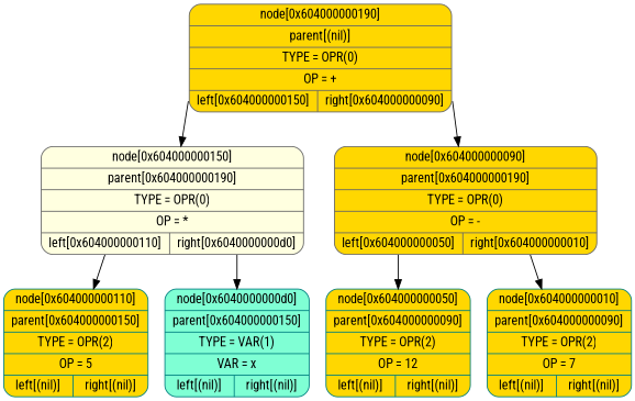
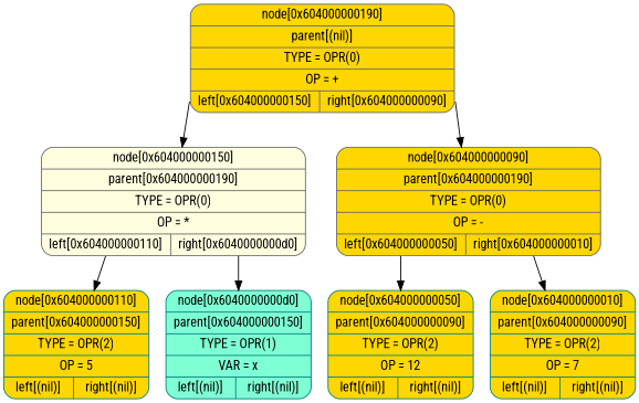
  digraph {
    fontname="Roboto Condensed"
    splines=line
    node [color=teal fillcolor=gold fontname="Roboto Condensed" shape=Mrecord style=filled]
    edge [fontname="Roboto Condensed" tailport=left]
    n1 [color=gray40 label="{node[0x604000000190] | parent[(nil)] |TYPE = OPR(0) | OP = + |  { <left>left[0x604000000150] | <right>right[0x604000000090] }}"]
    n2 [color=gray40 fillcolor=lightyellow label="{node[0x604000000150] | parent[0x604000000190] |TYPE = OPR(0) | OP = * |  { <left>left[0x604000000110] | <right>right[0x6040000000d0] }}"]
    n3 [color=gray40 label="{node[0x604000000090] | parent[0x604000000190] |TYPE = OPR(0) | OP = - |  { <left>left[0x604000000050] | <right>right[0x604000000010] }}"]
    n4 [label="{node[0x604000000110] | parent[0x604000000150] |TYPE = OPR(2) | OP = 5 |  { <left>left[(nil)] | <right>right[(nil)] }}"]
-   n5 [fillcolor=aquamarine label="{node[0x6040000000d0] | parent[0x604000000150] |TYPE = VAR(1) | VAR = x |  { <left>left[(nil)] | <right>right[(nil)] }}"]
+   n5 [fillcolor=aquamarine label="{node[0x6040000000d0] | parent[0x604000000150] |TYPE = OPR(1) | VAR = x |  { <left>left[(nil)] | <right>right[(nil)] }}"]
    n6 [label="{node[0x604000000050] | parent[0x604000000090] |TYPE = OPR(2) | OP = 12 |  { <left>left[(nil)] | <right>right[(nil)] }}"]
    n7 [label="{node[0x604000000010] | parent[0x604000000090] |TYPE = OPR(2) | OP = 7 |  { <left>left[(nil)] | <right>right[(nil)] }}"]
    n1 -> n2
    n1 -> n3 [tailport=right]
    n2 -> n4
    n2 -> n5 [tailport=right]
    n3 -> n6
    n3 -> n7 [tailport=right]
  }
